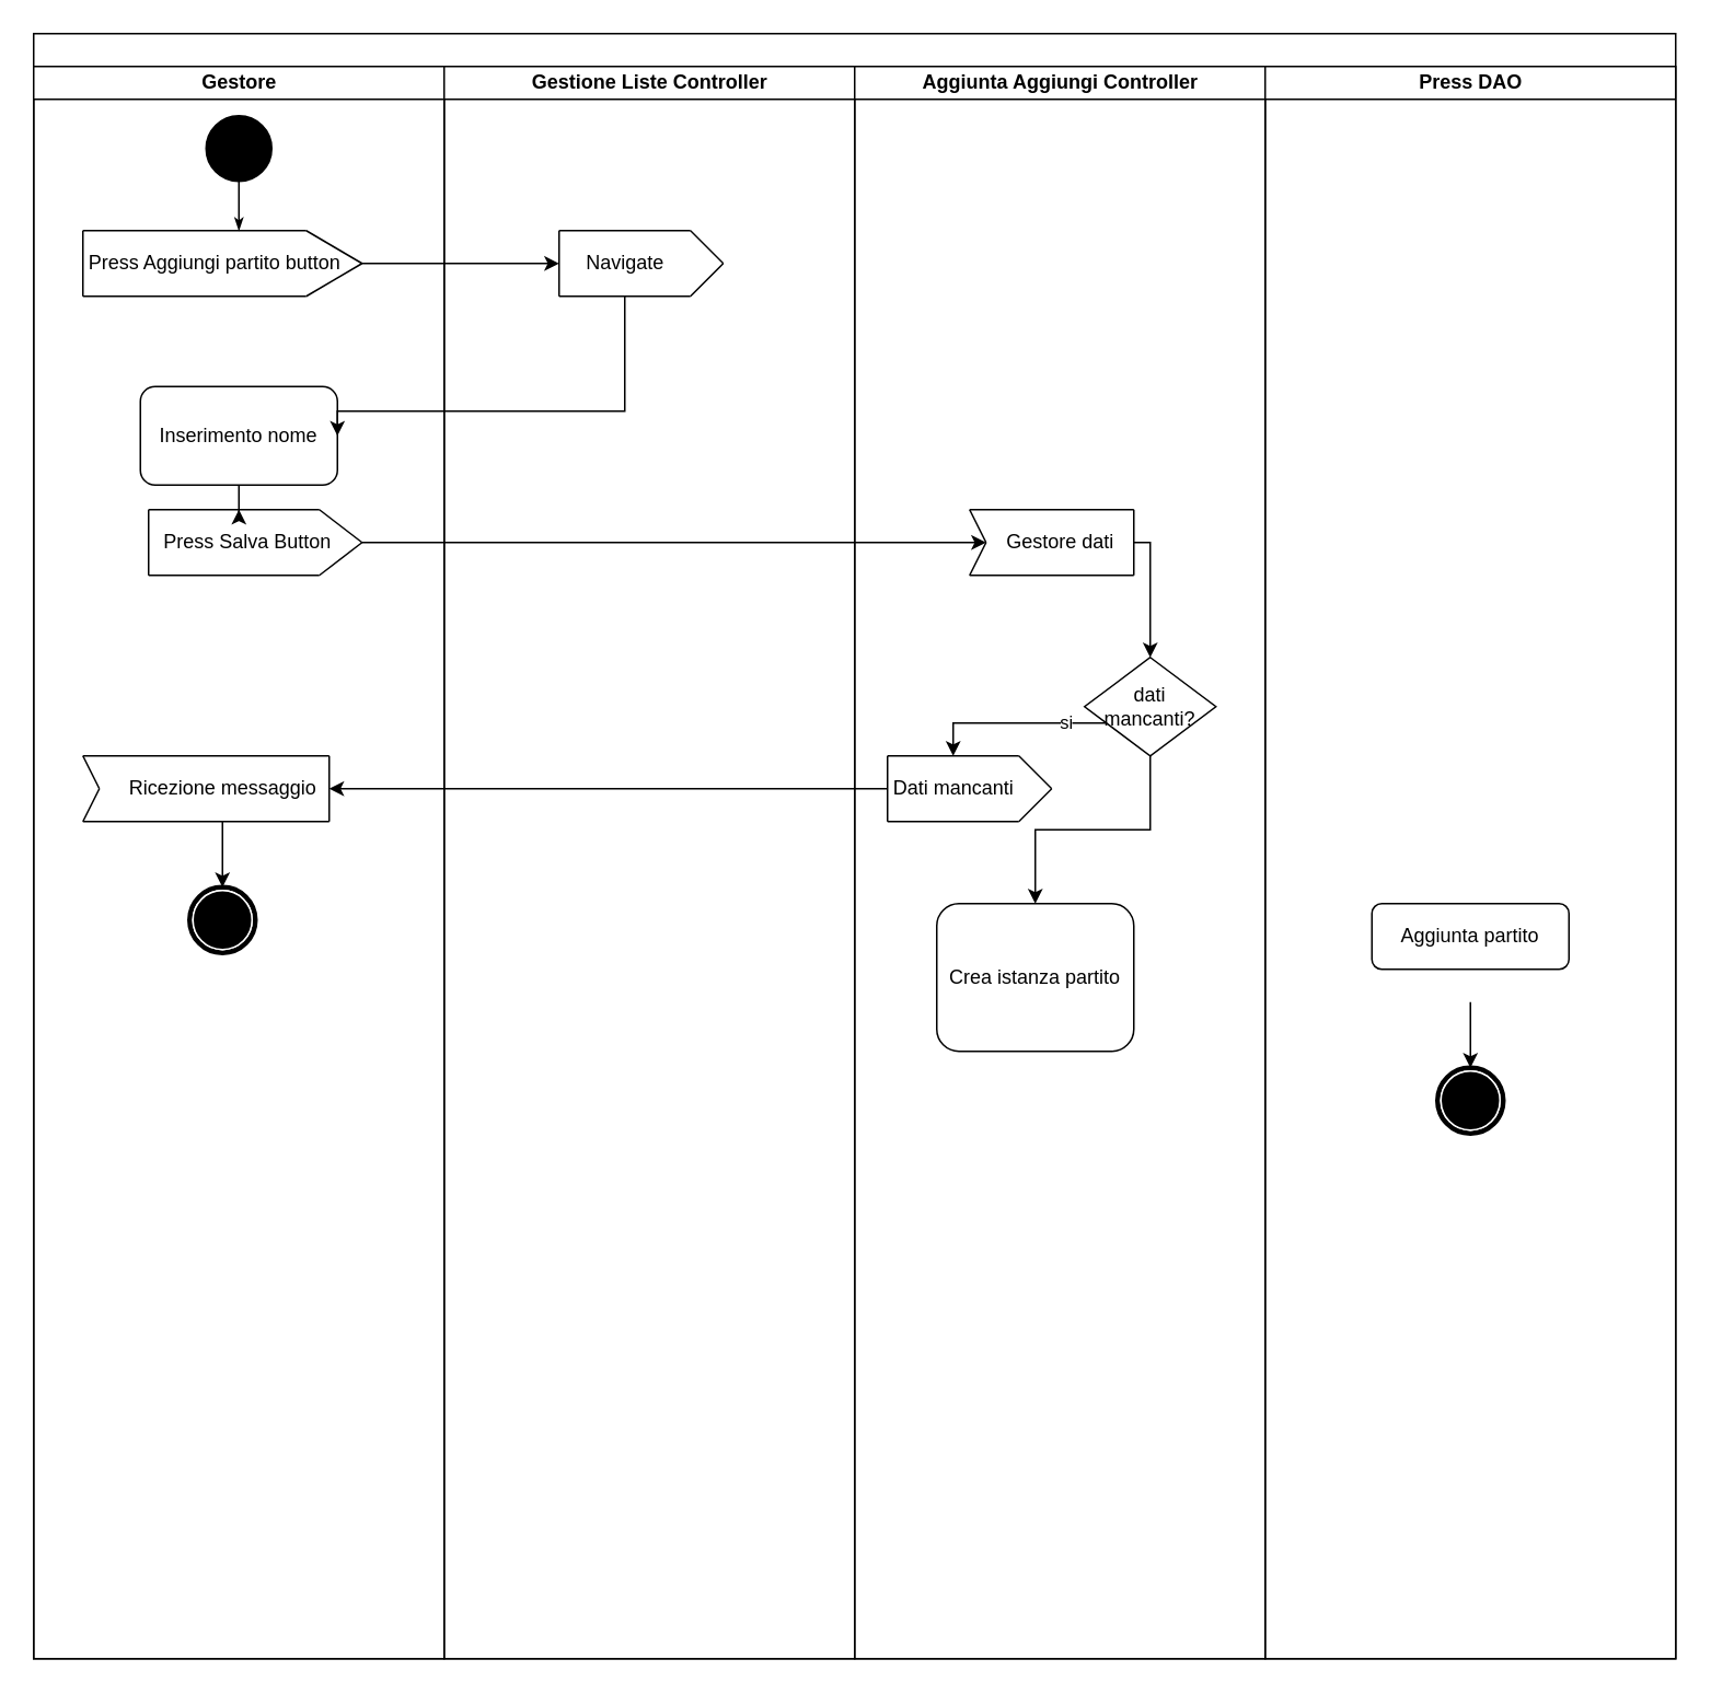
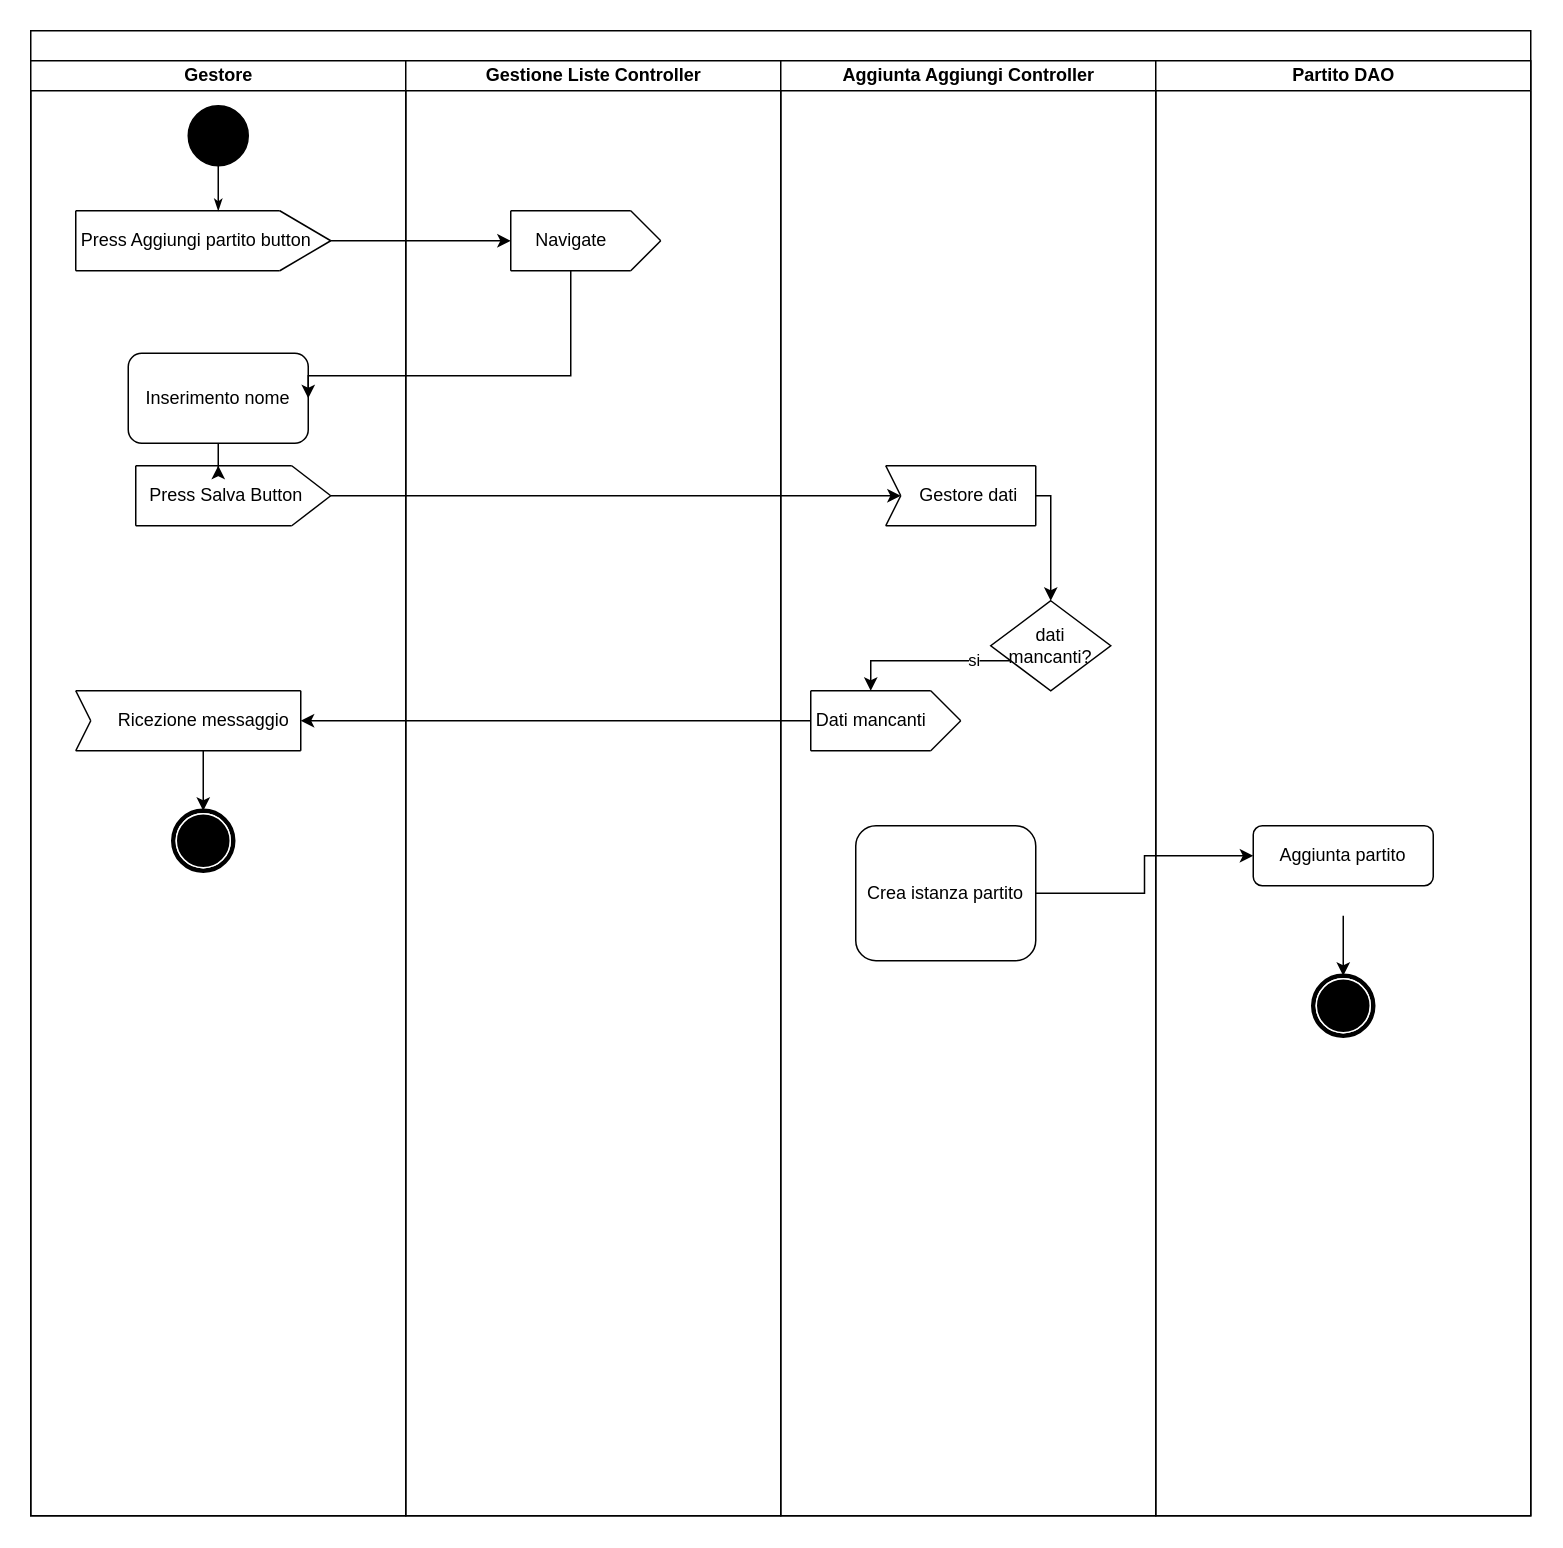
  <mxCell id="0" />
  <mxCell id="1" parent="0" />
  <mxCell id="2" value="" style="swimlane;html=1;childLayout=stackLayout;startSize=20;rounded=0;shadow=0;comic=0;labelBackgroundColor=none;strokeWidth=1;fontFamily=Verdana;fontSize=12;align=center;" parent="1" vertex="1"><mxGeometry x="20" y="20" width="1000" height="990" as="geometry" /></mxCell>
  <mxCell id="3" value="Gestore" style="swimlane;html=1;startSize=20;" parent="2" vertex="1"><mxGeometry y="20" width="250" height="970" as="geometry" /></mxCell>
  <mxCell id="4" value="" style="ellipse;whiteSpace=wrap;html=1;rounded=0;shadow=0;comic=0;labelBackgroundColor=none;strokeWidth=1;fillColor=#000000;fontFamily=Verdana;fontSize=12;align=center;" parent="3" vertex="1"><mxGeometry x="105" y="30" width="40" height="40" as="geometry" /></mxCell>
  <mxCell id="5" style="edgeStyle=orthogonalEdgeStyle;rounded=0;html=1;labelBackgroundColor=none;startArrow=none;startFill=0;startSize=5;endArrow=classicThin;endFill=1;endSize=5;jettySize=auto;orthogonalLoop=1;strokeWidth=1;fontFamily=Verdana;fontSize=12" parent="3" source="4" edge="1"><mxGeometry relative="1" as="geometry"><mxPoint x="125" y="100" as="targetPoint" /></mxGeometry></mxCell>
  <mxCell id="6" value="" style="group;strokeColor=none;glass=0;rounded=0;" parent="3" vertex="1" connectable="0"><mxGeometry x="30" y="100" width="170" height="40" as="geometry" /></mxCell>
  <mxCell id="7" value="" style="endArrow=none;html=1;rounded=0;" parent="6" edge="1"><mxGeometry width="50" height="50" relative="1" as="geometry"><mxPoint as="sourcePoint" /><mxPoint x="136" as="targetPoint" /></mxGeometry></mxCell>
  <mxCell id="8" value="" style="endArrow=none;html=1;rounded=0;" parent="6" edge="1"><mxGeometry width="50" height="50" relative="1" as="geometry"><mxPoint y="40" as="sourcePoint" /><mxPoint x="136" y="40" as="targetPoint" /></mxGeometry></mxCell>
  <mxCell id="9" value="" style="endArrow=none;html=1;rounded=0;" parent="6" edge="1"><mxGeometry width="50" height="50" relative="1" as="geometry"><mxPoint x="136" y="40" as="sourcePoint" /><mxPoint x="170.0" y="20" as="targetPoint" /></mxGeometry></mxCell>
  <mxCell id="10" value="" style="endArrow=none;html=1;rounded=0;" parent="6" edge="1"><mxGeometry width="50" height="50" relative="1" as="geometry"><mxPoint x="136" as="sourcePoint" /><mxPoint x="170.0" y="20" as="targetPoint" /></mxGeometry></mxCell>
  <mxCell id="11" value="" style="endArrow=none;html=1;rounded=0;" parent="6" edge="1"><mxGeometry width="50" height="50" relative="1" as="geometry"><mxPoint y="40" as="sourcePoint" /><mxPoint as="targetPoint" /></mxGeometry></mxCell>
  <mxCell id="12" value="" style="endArrow=classic;html=1;rounded=0;" parent="3" edge="1"><mxGeometry width="50" height="50" relative="1" as="geometry"><mxPoint x="200" y="120" as="sourcePoint" /><mxPoint x="320" y="120" as="targetPoint" /></mxGeometry></mxCell>
  <mxCell id="13" value="Inserimento nome" style="rounded=1;whiteSpace=wrap;html=1;shadow=0;glass=0;sketch=0;strokeColor=default;fillColor=default;" parent="3" vertex="1"><mxGeometry x="65" y="195" width="120" height="60" as="geometry" /></mxCell>
  <mxCell id="14" value="" style="shape=mxgraph.bpmn.shape;html=1;verticalLabelPosition=bottom;labelBackgroundColor=#ffffff;verticalAlign=top;perimeter=ellipsePerimeter;outline=end;symbol=terminate;rounded=0;shadow=0;comic=0;strokeWidth=1;fontFamily=Verdana;fontSize=12;align=center;" parent="3" vertex="1"><mxGeometry x="95" y="500" width="40" height="40" as="geometry" /></mxCell>
  <mxCell id="15" value="" style="group;strokeColor=none;glass=0;rounded=0;" vertex="1" connectable="0" parent="3"><mxGeometry x="70" y="270" width="130" height="40" as="geometry" /></mxCell>
  <mxCell id="16" value="" style="endArrow=none;html=1;rounded=0;" edge="1" parent="15"><mxGeometry width="50" height="50" relative="1" as="geometry"><mxPoint as="sourcePoint" /><mxPoint x="104" as="targetPoint" /></mxGeometry></mxCell>
  <mxCell id="17" value="" style="endArrow=none;html=1;rounded=0;" edge="1" parent="15"><mxGeometry width="50" height="50" relative="1" as="geometry"><mxPoint y="40" as="sourcePoint" /><mxPoint x="104" y="40" as="targetPoint" /></mxGeometry></mxCell>
  <mxCell id="18" value="" style="endArrow=none;html=1;rounded=0;" edge="1" parent="15"><mxGeometry width="50" height="50" relative="1" as="geometry"><mxPoint x="104" y="40" as="sourcePoint" /><mxPoint x="130.0" y="20" as="targetPoint" /></mxGeometry></mxCell>
  <mxCell id="19" value="" style="endArrow=none;html=1;rounded=0;" edge="1" parent="15"><mxGeometry width="50" height="50" relative="1" as="geometry"><mxPoint x="104" as="sourcePoint" /><mxPoint x="130.0" y="20" as="targetPoint" /></mxGeometry></mxCell>
  <mxCell id="20" value="" style="endArrow=none;html=1;rounded=0;" edge="1" parent="15"><mxGeometry width="50" height="50" relative="1" as="geometry"><mxPoint y="40" as="sourcePoint" /><mxPoint as="targetPoint" /></mxGeometry></mxCell>
  <mxCell id="21" value="" style="endArrow=none;html=1;rounded=0;" edge="1" parent="3"><mxGeometry width="50" height="50" relative="1" as="geometry"><mxPoint x="40.0" y="440" as="sourcePoint" /><mxPoint x="30.0" y="420" as="targetPoint" /></mxGeometry></mxCell>
  <mxCell id="22" value="" style="endArrow=none;html=1;rounded=0;" edge="1" parent="3"><mxGeometry width="50" height="50" relative="1" as="geometry"><mxPoint x="30.0" y="460" as="sourcePoint" /><mxPoint x="180" y="460" as="targetPoint" /></mxGeometry></mxCell>
  <mxCell id="23" value="" style="endArrow=none;html=1;rounded=0;" edge="1" parent="3"><mxGeometry width="50" height="50" relative="1" as="geometry"><mxPoint x="180.0" y="460" as="sourcePoint" /><mxPoint x="180.0" y="420" as="targetPoint" /></mxGeometry></mxCell>
  <mxCell id="24" value="Ricezione messaggio" style="text;html=1;align=center;verticalAlign=middle;resizable=0;points=[];autosize=1;strokeColor=none;fillColor=none;" vertex="1" parent="3"><mxGeometry x="50" y="430" width="130" height="20" as="geometry" /></mxCell>
  <mxCell id="25" value="" style="endArrow=none;html=1;rounded=0;" edge="1" parent="3"><mxGeometry width="50" height="50" relative="1" as="geometry"><mxPoint x="30.0" y="460" as="sourcePoint" /><mxPoint x="40.0" y="440" as="targetPoint" /></mxGeometry></mxCell>
  <mxCell id="26" value="" style="endArrow=none;html=1;rounded=0;" edge="1" parent="3"><mxGeometry width="50" height="50" relative="1" as="geometry"><mxPoint x="30.0" y="420" as="sourcePoint" /><mxPoint x="180" y="420" as="targetPoint" /></mxGeometry></mxCell>
  <mxCell id="27" value="Gestione Liste Controller" style="swimlane;html=1;startSize=20;" parent="2" vertex="1"><mxGeometry x="250" y="20" width="250" height="970" as="geometry" /></mxCell>
  <mxCell id="28" value="" style="group;strokeColor=none;glass=0;rounded=0;" vertex="1" connectable="0" parent="27"><mxGeometry x="70" y="100" width="100" height="40" as="geometry" /></mxCell>
  <mxCell id="29" value="" style="endArrow=none;html=1;rounded=0;" edge="1" parent="28"><mxGeometry width="50" height="50" relative="1" as="geometry"><mxPoint as="sourcePoint" /><mxPoint x="80" as="targetPoint" /></mxGeometry></mxCell>
  <mxCell id="30" value="" style="endArrow=none;html=1;rounded=0;" edge="1" parent="28"><mxGeometry width="50" height="50" relative="1" as="geometry"><mxPoint y="40" as="sourcePoint" /><mxPoint x="80" y="40" as="targetPoint" /></mxGeometry></mxCell>
  <mxCell id="31" value="" style="endArrow=none;html=1;rounded=0;" edge="1" parent="28"><mxGeometry width="50" height="50" relative="1" as="geometry"><mxPoint x="80" y="40" as="sourcePoint" /><mxPoint x="100" y="20" as="targetPoint" /></mxGeometry></mxCell>
  <mxCell id="32" value="" style="endArrow=none;html=1;rounded=0;" edge="1" parent="28"><mxGeometry width="50" height="50" relative="1" as="geometry"><mxPoint x="80" as="sourcePoint" /><mxPoint x="100" y="20" as="targetPoint" /></mxGeometry></mxCell>
  <mxCell id="33" value="" style="endArrow=none;html=1;rounded=0;" edge="1" parent="28"><mxGeometry width="50" height="50" relative="1" as="geometry"><mxPoint y="40" as="sourcePoint" /><mxPoint as="targetPoint" /></mxGeometry></mxCell>
  <mxCell id="34" value="Navigate" style="text;html=1;align=center;verticalAlign=middle;resizable=0;points=[];autosize=1;strokeColor=none;fillColor=none;" vertex="1" parent="28"><mxGeometry x="10" y="10" width="60" height="20" as="geometry" /></mxCell>
  <mxCell id="35" value="Aggiunta Aggiungi Controller" style="swimlane;html=1;startSize=20;" parent="2" vertex="1"><mxGeometry x="500" y="20" width="250" height="970" as="geometry" /></mxCell>
- <mxCell id="36" style="edgeStyle=orthogonalEdgeStyle;rounded=0;orthogonalLoop=1;jettySize=auto;html=1;entryX=0.5;entryY=0;entryDx=0;entryDy=0;" edge="1" parent="35" source="37" target="49"><mxGeometry relative="1" as="geometry" /></mxCell>
  <mxCell id="37" value="dati mancanti?" style="rhombus;whiteSpace=wrap;html=1;rounded=0;shadow=0;glass=0;sketch=0;strokeColor=default;fillColor=default;" parent="35" vertex="1"><mxGeometry x="140" y="360" width="80" height="60" as="geometry" /></mxCell>
  <mxCell id="38" value="" style="group;strokeColor=none;glass=0;rounded=0;" parent="35" vertex="1" connectable="0"><mxGeometry x="20" y="420" width="100" height="40" as="geometry" /></mxCell>
  <mxCell id="39" value="" style="endArrow=none;html=1;rounded=0;" parent="38" edge="1"><mxGeometry width="50" height="50" relative="1" as="geometry"><mxPoint as="sourcePoint" /><mxPoint x="80" as="targetPoint" /></mxGeometry></mxCell>
  <mxCell id="40" value="" style="endArrow=none;html=1;rounded=0;" parent="38" edge="1"><mxGeometry width="50" height="50" relative="1" as="geometry"><mxPoint y="40" as="sourcePoint" /><mxPoint x="80" y="40" as="targetPoint" /></mxGeometry></mxCell>
  <mxCell id="41" value="" style="endArrow=none;html=1;rounded=0;" parent="38" edge="1"><mxGeometry width="50" height="50" relative="1" as="geometry"><mxPoint x="80" y="40" as="sourcePoint" /><mxPoint x="100" y="20" as="targetPoint" /></mxGeometry></mxCell>
  <mxCell id="42" value="" style="endArrow=none;html=1;rounded=0;" parent="38" edge="1"><mxGeometry width="50" height="50" relative="1" as="geometry"><mxPoint x="80" as="sourcePoint" /><mxPoint x="100" y="20" as="targetPoint" /></mxGeometry></mxCell>
  <mxCell id="43" value="" style="endArrow=none;html=1;rounded=0;" parent="38" edge="1"><mxGeometry width="50" height="50" relative="1" as="geometry"><mxPoint y="40" as="sourcePoint" /><mxPoint as="targetPoint" /></mxGeometry></mxCell>
  <mxCell id="44" value="" style="endArrow=classic;html=1;rounded=0;" edge="1" parent="35"><mxGeometry width="50" height="50" relative="1" as="geometry"><mxPoint x="-300" y="290" as="sourcePoint" /><mxPoint x="80" y="290" as="targetPoint" /></mxGeometry></mxCell>
  <mxCell id="45" value="" style="group" vertex="1" connectable="0" parent="35"><mxGeometry x="70" y="270" width="100" height="40" as="geometry" /></mxCell>
  <mxCell id="46" value="" style="endArrow=none;html=1;rounded=0;" edge="1" parent="45"><mxGeometry width="50" height="50" relative="1" as="geometry"><mxPoint y="40" as="sourcePoint" /><mxPoint x="10" y="20" as="targetPoint" /></mxGeometry></mxCell>
  <mxCell id="47" value="" style="endArrow=none;html=1;rounded=0;" edge="1" parent="45"><mxGeometry width="50" height="50" relative="1" as="geometry"><mxPoint as="sourcePoint" /><mxPoint x="100" as="targetPoint" /></mxGeometry></mxCell>
  <mxCell id="48" value="Gestore dati" style="text;html=1;align=center;verticalAlign=middle;resizable=0;points=[];autosize=1;strokeColor=none;fillColor=none;" vertex="1" parent="45"><mxGeometry x="10" y="10" width="90" height="20" as="geometry" /></mxCell>
  <mxCell id="49" value="Crea istanza partito" style="rounded=1;whiteSpace=wrap;html=1;shadow=0;glass=0;sketch=0;strokeColor=default;fillColor=default;" vertex="1" parent="35"><mxGeometry x="50" y="510" width="120" height="90" as="geometry" /></mxCell>
- <mxCell id="50" value="Press DAO" style="swimlane;html=1;startSize=20;" vertex="1" parent="2"><mxGeometry x="750" y="20" width="250" height="970" as="geometry" /></mxCell>
+ <mxCell id="50" value="Partito DAO" style="swimlane;html=1;startSize=20;" vertex="1" parent="2"><mxGeometry x="750" y="20" width="250" height="970" as="geometry" /></mxCell>
  <mxCell id="51" value="Aggiunta partito" style="rounded=1;whiteSpace=wrap;html=1;shadow=0;glass=0;sketch=0;strokeColor=default;fillColor=default;" vertex="1" parent="50"><mxGeometry x="65" y="510" width="120" height="40" as="geometry" /></mxCell>
  <mxCell id="52" value="" style="shape=mxgraph.bpmn.shape;html=1;verticalLabelPosition=bottom;labelBackgroundColor=#ffffff;verticalAlign=top;perimeter=ellipsePerimeter;outline=end;symbol=terminate;rounded=0;shadow=0;comic=0;strokeWidth=1;fontFamily=Verdana;fontSize=12;align=center;" vertex="1" parent="50"><mxGeometry x="105" y="610" width="40" height="40" as="geometry" /></mxCell>
  <mxCell id="53" value="" style="endArrow=classic;html=1;rounded=0;entryX=0.5;entryY=0;entryDx=0;entryDy=0;" edge="1" parent="50" target="52"><mxGeometry width="50" height="50" relative="1" as="geometry"><mxPoint x="125" y="570" as="sourcePoint" /><mxPoint x="355" y="460" as="targetPoint" /></mxGeometry></mxCell>
+ <mxCell id="54" style="edgeStyle=orthogonalEdgeStyle;rounded=0;orthogonalLoop=1;jettySize=auto;html=1;entryX=0;entryY=0.5;entryDx=0;entryDy=0;" edge="1" parent="2" source="49" target="51"><mxGeometry relative="1" as="geometry" /></mxCell>
  <mxCell id="55" value="Press Aggiungi partito button" style="text;html=1;align=center;verticalAlign=middle;resizable=0;points=[];autosize=1;strokeColor=none;fillColor=none;" parent="1" vertex="1"><mxGeometry x="45" y="150" width="170" height="20" as="geometry" /></mxCell>
  <mxCell id="56" style="edgeStyle=orthogonalEdgeStyle;rounded=0;orthogonalLoop=1;jettySize=auto;html=1;" parent="1" source="37" edge="1"><mxGeometry relative="1" as="geometry"><mxPoint x="580" y="460" as="targetPoint" /><Array as="points"><mxPoint x="580" y="440" /></Array></mxGeometry></mxCell>
  <mxCell id="57" value="si" style="edgeLabel;html=1;align=center;verticalAlign=middle;resizable=0;points=[];" vertex="1" connectable="0" parent="56"><mxGeometry x="-0.552" y="-1" relative="1" as="geometry"><mxPoint as="offset" /></mxGeometry></mxCell>
  <mxCell id="58" value="Dati mancanti" style="text;html=1;align=center;verticalAlign=middle;resizable=0;points=[];autosize=1;strokeColor=none;fillColor=none;" parent="1" vertex="1"><mxGeometry x="535" y="470" width="90" height="20" as="geometry" /></mxCell>
  <mxCell id="59" value="" style="endArrow=classic;html=1;rounded=0;entryX=0.5;entryY=0;entryDx=0;entryDy=0;" parent="1" target="14" edge="1"><mxGeometry width="50" height="50" relative="1" as="geometry"><mxPoint x="135" y="500" as="sourcePoint" /><mxPoint x="365" y="390" as="targetPoint" /></mxGeometry></mxCell>
  <mxCell id="60" value="" style="endArrow=classic;html=1;rounded=0;entryX=1;entryY=0.5;entryDx=0;entryDy=0;edgeStyle=orthogonalEdgeStyle;" edge="1" parent="1" target="13"><mxGeometry width="50" height="50" relative="1" as="geometry"><mxPoint x="380" y="180" as="sourcePoint" /><mxPoint x="210" y="250" as="targetPoint" /><Array as="points"><mxPoint x="380" y="250" /></Array></mxGeometry></mxCell>
  <mxCell id="61" value="Press Salva Button" style="text;html=1;align=center;verticalAlign=middle;resizable=0;points=[];autosize=1;strokeColor=none;fillColor=none;" vertex="1" parent="1"><mxGeometry x="90" y="320" width="120" height="20" as="geometry" /></mxCell>
  <mxCell id="62" style="edgeStyle=orthogonalEdgeStyle;rounded=0;orthogonalLoop=1;jettySize=auto;html=1;" edge="1" parent="1" source="13"><mxGeometry relative="1" as="geometry"><mxPoint x="145" y="310" as="targetPoint" /></mxGeometry></mxCell>
  <mxCell id="63" value="" style="endArrow=classic;html=1;rounded=0;entryX=0.5;entryY=0;entryDx=0;entryDy=0;edgeStyle=orthogonalEdgeStyle;" edge="1" parent="1" target="37"><mxGeometry width="50" height="50" relative="1" as="geometry"><mxPoint x="690" y="330" as="sourcePoint" /><mxPoint x="520" y="210" as="targetPoint" /><Array as="points"><mxPoint x="700" y="330" /></Array></mxGeometry></mxCell>
  <mxCell id="64" value="" style="endArrow=none;html=1;rounded=0;" edge="1" parent="1"><mxGeometry width="50" height="50" relative="1" as="geometry"><mxPoint x="600" y="330" as="sourcePoint" /><mxPoint x="590" y="310" as="targetPoint" /></mxGeometry></mxCell>
  <mxCell id="65" value="" style="endArrow=none;html=1;rounded=0;" edge="1" parent="1"><mxGeometry width="50" height="50" relative="1" as="geometry"><mxPoint x="590" y="350" as="sourcePoint" /><mxPoint x="690" y="350" as="targetPoint" /></mxGeometry></mxCell>
  <mxCell id="66" value="" style="endArrow=none;html=1;rounded=0;" edge="1" parent="1"><mxGeometry width="50" height="50" relative="1" as="geometry"><mxPoint x="690" y="350" as="sourcePoint" /><mxPoint x="690" y="310" as="targetPoint" /></mxGeometry></mxCell>
  <mxCell id="67" value="" style="endArrow=classic;html=1;rounded=0;exitX=0.056;exitY=0.5;exitDx=0;exitDy=0;exitPerimeter=0;" edge="1" parent="1" source="58"><mxGeometry width="50" height="50" relative="1" as="geometry"><mxPoint x="320" y="500" as="sourcePoint" /><mxPoint x="200" y="480" as="targetPoint" /></mxGeometry></mxCell>
